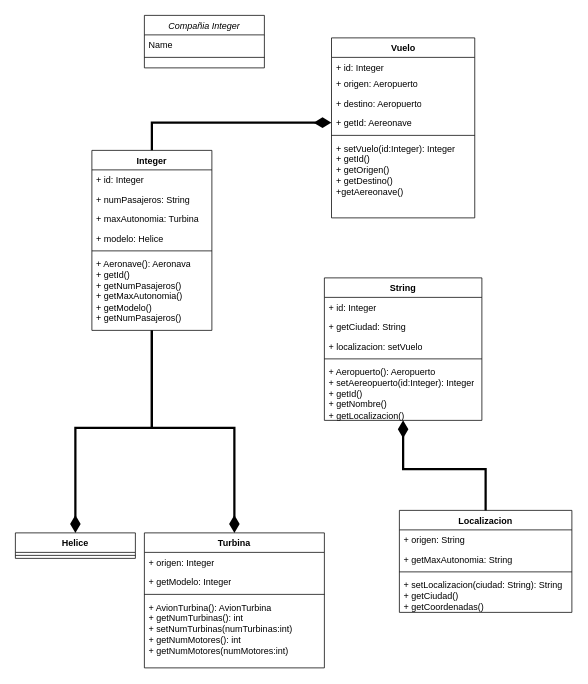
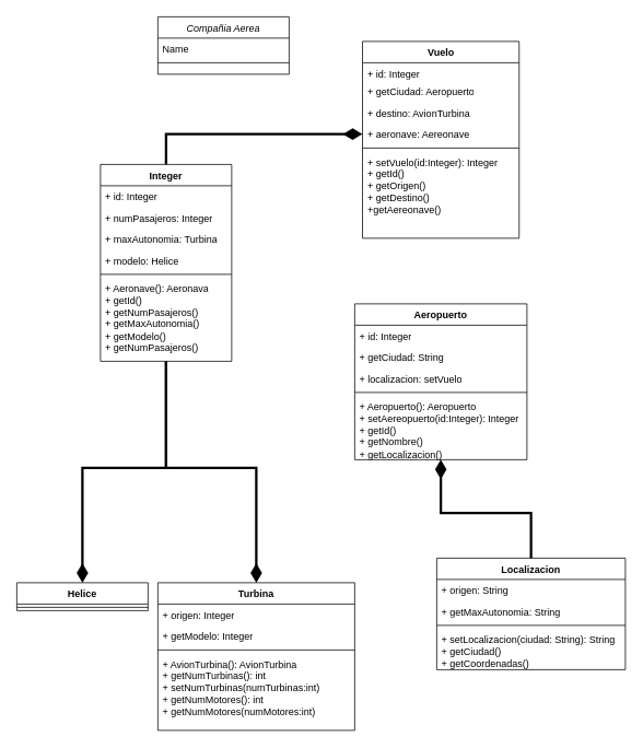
  <mxCell id="0" />
  <mxCell id="1" parent="0" />
- <mxCell id="2" value="Compañia Integer" style="swimlane;fontStyle=2;align=center;verticalAlign=top;childLayout=stackLayout;horizontal=1;startSize=26;horizontalStack=0;resizeParent=1;resizeLast=0;collapsible=1;marginBottom=0;rounded=0;shadow=0;strokeWidth=1;" parent="1" vertex="1"><mxGeometry x="192" y="20" width="160" height="70" as="geometry"><mxRectangle x="230" y="140" width="160" height="26" as="alternateBounds" /></mxGeometry></mxCell>
+ <mxCell id="2" value="Compañia Aerea" style="swimlane;fontStyle=2;align=center;verticalAlign=top;childLayout=stackLayout;horizontal=1;startSize=26;horizontalStack=0;resizeParent=1;resizeLast=0;collapsible=1;marginBottom=0;rounded=0;shadow=0;strokeWidth=1;" parent="1" vertex="1"><mxGeometry x="192" y="20" width="160" height="70" as="geometry"><mxRectangle x="230" y="140" width="160" height="26" as="alternateBounds" /></mxGeometry></mxCell>
  <mxCell id="3" value="Name" style="text;align=left;verticalAlign=top;spacingLeft=4;spacingRight=4;overflow=hidden;rotatable=0;points=[[0,0.5],[1,0.5]];portConstraint=eastwest;" parent="2" vertex="1"><mxGeometry y="26" width="160" height="26" as="geometry" /></mxCell>
  <mxCell id="4" value="" style="line;html=1;strokeWidth=1;align=left;verticalAlign=middle;spacingTop=-1;spacingLeft=3;spacingRight=3;rotatable=0;labelPosition=right;points=[];portConstraint=eastwest;" parent="2" vertex="1"><mxGeometry y="52" width="160" height="8" as="geometry" /></mxCell>
  <mxCell id="5" style="edgeStyle=orthogonalEdgeStyle;shape=connector;rounded=0;orthogonalLoop=1;jettySize=auto;html=1;entryX=0.5;entryY=0;entryDx=0;entryDy=0;labelBackgroundColor=default;strokeColor=default;strokeWidth=3;align=center;verticalAlign=middle;fontFamily=Helvetica;fontSize=11;fontColor=default;endArrow=diamondThin;endFill=1;endSize=15;" edge="1" parent="1" source="8" target="33"><mxGeometry relative="1" as="geometry" /></mxCell>
  <mxCell id="6" style="edgeStyle=orthogonalEdgeStyle;shape=connector;rounded=0;orthogonalLoop=1;jettySize=auto;html=1;entryX=0.5;entryY=0;entryDx=0;entryDy=0;labelBackgroundColor=default;strokeColor=default;strokeWidth=3;align=center;verticalAlign=middle;fontFamily=Helvetica;fontSize=11;fontColor=default;endArrow=diamondThin;endFill=1;endSize=15;" edge="1" parent="1" source="8" target="35"><mxGeometry relative="1" as="geometry" /></mxCell>
  <mxCell id="7" style="edgeStyle=orthogonalEdgeStyle;shape=connector;rounded=0;orthogonalLoop=1;jettySize=auto;html=1;entryX=0;entryY=0.5;entryDx=0;entryDy=0;labelBackgroundColor=default;strokeColor=default;strokeWidth=3;align=center;verticalAlign=middle;fontFamily=Helvetica;fontSize=11;fontColor=default;endArrow=diamondThin;endFill=1;endSize=15;" edge="1" parent="1" source="8" target="25"><mxGeometry relative="1" as="geometry" /></mxCell>
  <mxCell id="8" value="Integer" style="swimlane;fontStyle=1;align=center;verticalAlign=top;childLayout=stackLayout;horizontal=1;startSize=26;horizontalStack=0;resizeParent=1;resizeParentMax=0;resizeLast=0;collapsible=1;marginBottom=0;whiteSpace=wrap;html=1;" vertex="1" parent="1"><mxGeometry x="122" y="200" width="160" height="240" as="geometry" /></mxCell>
  <mxCell id="9" value="+ id: Integer&lt;span style=&quot;white-space: pre;&quot;&gt;&#09;&lt;/span&gt;" style="text;strokeColor=none;fillColor=none;align=left;verticalAlign=top;spacingLeft=4;spacingRight=4;overflow=hidden;rotatable=0;points=[[0,0.5],[1,0.5]];portConstraint=eastwest;whiteSpace=wrap;html=1;" vertex="1" parent="8"><mxGeometry y="26" width="160" height="26" as="geometry" /></mxCell>
- <mxCell id="10" value="+ numPasajeros: String" style="text;strokeColor=none;fillColor=none;align=left;verticalAlign=top;spacingLeft=4;spacingRight=4;overflow=hidden;rotatable=0;points=[[0,0.5],[1,0.5]];portConstraint=eastwest;whiteSpace=wrap;html=1;" vertex="1" parent="8"><mxGeometry y="52" width="160" height="26" as="geometry" /></mxCell>
+ <mxCell id="10" value="+ numPasajeros: Integer" style="text;strokeColor=none;fillColor=none;align=left;verticalAlign=top;spacingLeft=4;spacingRight=4;overflow=hidden;rotatable=0;points=[[0,0.5],[1,0.5]];portConstraint=eastwest;whiteSpace=wrap;html=1;" vertex="1" parent="8"><mxGeometry y="52" width="160" height="26" as="geometry" /></mxCell>
  <mxCell id="11" value="+ maxAutonomia: Turbina" style="text;strokeColor=none;fillColor=none;align=left;verticalAlign=top;spacingLeft=4;spacingRight=4;overflow=hidden;rotatable=0;points=[[0,0.5],[1,0.5]];portConstraint=eastwest;whiteSpace=wrap;html=1;" vertex="1" parent="8"><mxGeometry y="78" width="160" height="26" as="geometry" /></mxCell>
  <mxCell id="12" value="+ modelo: Helice" style="text;strokeColor=none;fillColor=none;align=left;verticalAlign=top;spacingLeft=4;spacingRight=4;overflow=hidden;rotatable=0;points=[[0,0.5],[1,0.5]];portConstraint=eastwest;whiteSpace=wrap;html=1;" vertex="1" parent="8"><mxGeometry y="104" width="160" height="26" as="geometry" /></mxCell>
  <mxCell id="13" value="" style="line;strokeWidth=1;fillColor=none;align=left;verticalAlign=middle;spacingTop=-1;spacingLeft=3;spacingRight=3;rotatable=0;labelPosition=right;points=[];portConstraint=eastwest;strokeColor=inherit;" vertex="1" parent="8"><mxGeometry y="130" width="160" height="8" as="geometry" /></mxCell>
  <mxCell id="14" value="+ Aeronave(): Aeronava&lt;br&gt;+ getId()&lt;br&gt;+ getNumPasajeros()&lt;br&gt;+ getMaxAutonomia()&lt;br&gt;+ getModelo()&lt;br&gt;+ getNumPasajeros()" style="text;strokeColor=none;fillColor=none;align=left;verticalAlign=top;spacingLeft=4;spacingRight=4;overflow=hidden;rotatable=0;points=[[0,0.5],[1,0.5]];portConstraint=eastwest;whiteSpace=wrap;html=1;" vertex="1" parent="8"><mxGeometry y="138" width="160" height="102" as="geometry" /></mxCell>
- <mxCell id="15" value="String" style="swimlane;fontStyle=1;align=center;verticalAlign=top;childLayout=stackLayout;horizontal=1;startSize=26;horizontalStack=0;resizeParent=1;resizeParentMax=0;resizeLast=0;collapsible=1;marginBottom=0;whiteSpace=wrap;html=1;" vertex="1" parent="1"><mxGeometry x="432" y="370" width="210" height="190" as="geometry" /></mxCell>
+ <mxCell id="15" value="Aeropuerto" style="swimlane;fontStyle=1;align=center;verticalAlign=top;childLayout=stackLayout;horizontal=1;startSize=26;horizontalStack=0;resizeParent=1;resizeParentMax=0;resizeLast=0;collapsible=1;marginBottom=0;whiteSpace=wrap;html=1;" vertex="1" parent="1"><mxGeometry x="432" y="370" width="210" height="190" as="geometry" /></mxCell>
  <mxCell id="16" value="+ id: Integer" style="text;strokeColor=none;fillColor=none;align=left;verticalAlign=top;spacingLeft=4;spacingRight=4;overflow=hidden;rotatable=0;points=[[0,0.5],[1,0.5]];portConstraint=eastwest;whiteSpace=wrap;html=1;" vertex="1" parent="15"><mxGeometry y="26" width="210" height="26" as="geometry" /></mxCell>
  <mxCell id="17" value="+ getCiudad: String" style="text;strokeColor=none;fillColor=none;align=left;verticalAlign=top;spacingLeft=4;spacingRight=4;overflow=hidden;rotatable=0;points=[[0,0.5],[1,0.5]];portConstraint=eastwest;whiteSpace=wrap;html=1;" vertex="1" parent="15"><mxGeometry y="52" width="210" height="26" as="geometry" /></mxCell>
  <mxCell id="18" value="+ localizacion: setVuelo" style="text;strokeColor=none;fillColor=none;align=left;verticalAlign=top;spacingLeft=4;spacingRight=4;overflow=hidden;rotatable=0;points=[[0,0.5],[1,0.5]];portConstraint=eastwest;whiteSpace=wrap;html=1;" vertex="1" parent="15"><mxGeometry y="78" width="210" height="26" as="geometry" /></mxCell>
  <mxCell id="19" value="" style="line;strokeWidth=1;fillColor=none;align=left;verticalAlign=middle;spacingTop=-1;spacingLeft=3;spacingRight=3;rotatable=0;labelPosition=right;points=[];portConstraint=eastwest;strokeColor=inherit;" vertex="1" parent="15"><mxGeometry y="104" width="210" height="8" as="geometry" /></mxCell>
  <mxCell id="20" value="+ Aeropuerto(): Aeropuerto&lt;br&gt;+ setAereopuerto(id:Integer): Integer&lt;br&gt;+ getId()&lt;br&gt;+ getNombre()&lt;br&gt;+ getLocalizacion()" style="text;strokeColor=none;fillColor=none;align=left;verticalAlign=top;spacingLeft=4;spacingRight=4;overflow=hidden;rotatable=0;points=[[0,0.5],[1,0.5]];portConstraint=eastwest;whiteSpace=wrap;html=1;" vertex="1" parent="15"><mxGeometry y="112" width="210" height="78" as="geometry" /></mxCell>
  <mxCell id="21" value="Vuelo" style="swimlane;fontStyle=1;align=center;verticalAlign=top;childLayout=stackLayout;horizontal=1;startSize=26;horizontalStack=0;resizeParent=1;resizeParentMax=0;resizeLast=0;collapsible=1;marginBottom=0;whiteSpace=wrap;html=1;" vertex="1" parent="1"><mxGeometry x="441.5" y="50" width="191" height="240" as="geometry" /></mxCell>
  <mxCell id="22" value="+ id: Integer&lt;span style=&quot;white-space: pre;&quot;&gt;&#09;&lt;/span&gt;" style="text;strokeColor=none;fillColor=none;align=left;verticalAlign=top;spacingLeft=4;spacingRight=4;overflow=hidden;rotatable=0;points=[[0,0.5],[1,0.5]];portConstraint=eastwest;whiteSpace=wrap;html=1;" vertex="1" parent="21"><mxGeometry y="26" width="191" height="22" as="geometry" /></mxCell>
- <mxCell id="23" value="+ origen: Aeropuerto" style="text;strokeColor=none;fillColor=none;align=left;verticalAlign=top;spacingLeft=4;spacingRight=4;overflow=hidden;rotatable=0;points=[[0,0.5],[1,0.5]];portConstraint=eastwest;whiteSpace=wrap;html=1;" vertex="1" parent="21"><mxGeometry y="48" width="191" height="26" as="geometry" /></mxCell>
- <mxCell id="24" value="+ destino: Aeropuerto" style="text;strokeColor=none;fillColor=none;align=left;verticalAlign=top;spacingLeft=4;spacingRight=4;overflow=hidden;rotatable=0;points=[[0,0.5],[1,0.5]];portConstraint=eastwest;whiteSpace=wrap;html=1;" vertex="1" parent="21"><mxGeometry y="74" width="191" height="26" as="geometry" /></mxCell>
- <mxCell id="25" value="+ getId: Aereonave" style="text;strokeColor=none;fillColor=none;align=left;verticalAlign=top;spacingLeft=4;spacingRight=4;overflow=hidden;rotatable=0;points=[[0,0.5],[1,0.5]];portConstraint=eastwest;whiteSpace=wrap;html=1;" vertex="1" parent="21"><mxGeometry y="100" width="191" height="26" as="geometry" /></mxCell>
+ <mxCell id="23" value="+ getCiudad: Aeropuerto" style="text;strokeColor=none;fillColor=none;align=left;verticalAlign=top;spacingLeft=4;spacingRight=4;overflow=hidden;rotatable=0;points=[[0,0.5],[1,0.5]];portConstraint=eastwest;whiteSpace=wrap;html=1;" vertex="1" parent="21"><mxGeometry y="48" width="191" height="26" as="geometry" /></mxCell>
+ <mxCell id="24" value="+ destino: AvionTurbina" style="text;strokeColor=none;fillColor=none;align=left;verticalAlign=top;spacingLeft=4;spacingRight=4;overflow=hidden;rotatable=0;points=[[0,0.5],[1,0.5]];portConstraint=eastwest;whiteSpace=wrap;html=1;" vertex="1" parent="21"><mxGeometry y="74" width="191" height="26" as="geometry" /></mxCell>
+ <mxCell id="25" value="+ aeronave: Aereonave" style="text;strokeColor=none;fillColor=none;align=left;verticalAlign=top;spacingLeft=4;spacingRight=4;overflow=hidden;rotatable=0;points=[[0,0.5],[1,0.5]];portConstraint=eastwest;whiteSpace=wrap;html=1;" vertex="1" parent="21"><mxGeometry y="100" width="191" height="26" as="geometry" /></mxCell>
  <mxCell id="26" value="" style="line;strokeWidth=1;fillColor=none;align=left;verticalAlign=middle;spacingTop=-1;spacingLeft=3;spacingRight=3;rotatable=0;labelPosition=right;points=[];portConstraint=eastwest;strokeColor=inherit;" vertex="1" parent="21"><mxGeometry y="126" width="191" height="8" as="geometry" /></mxCell>
  <mxCell id="27" value="+ setVuelo(id:Integer): Integer&lt;br&gt;+ getId()&lt;br&gt;+ getOrigen()&amp;nbsp;&lt;br&gt;+ getDestino()&lt;br&gt;+getAereonave()" style="text;strokeColor=none;fillColor=none;align=left;verticalAlign=top;spacingLeft=4;spacingRight=4;overflow=hidden;rotatable=0;points=[[0,0.5],[1,0.5]];portConstraint=eastwest;whiteSpace=wrap;html=1;" vertex="1" parent="21"><mxGeometry y="134" width="191" height="106" as="geometry" /></mxCell>
  <mxCell id="28" value="Localizacion" style="swimlane;fontStyle=1;align=center;verticalAlign=top;childLayout=stackLayout;horizontal=1;startSize=26;horizontalStack=0;resizeParent=1;resizeParentMax=0;resizeLast=0;collapsible=1;marginBottom=0;whiteSpace=wrap;html=1;" vertex="1" parent="1"><mxGeometry x="532" y="680" width="230" height="136" as="geometry" /></mxCell>
  <mxCell id="29" value="+ origen: String" style="text;strokeColor=none;fillColor=none;align=left;verticalAlign=top;spacingLeft=4;spacingRight=4;overflow=hidden;rotatable=0;points=[[0,0.5],[1,0.5]];portConstraint=eastwest;whiteSpace=wrap;html=1;" vertex="1" parent="28"><mxGeometry y="26" width="230" height="26" as="geometry" /></mxCell>
  <mxCell id="30" value="+ getMaxAutonomia: String" style="text;strokeColor=none;fillColor=none;align=left;verticalAlign=top;spacingLeft=4;spacingRight=4;overflow=hidden;rotatable=0;points=[[0,0.5],[1,0.5]];portConstraint=eastwest;whiteSpace=wrap;html=1;" vertex="1" parent="28"><mxGeometry y="52" width="230" height="26" as="geometry" /></mxCell>
  <mxCell id="31" value="" style="line;strokeWidth=1;fillColor=none;align=left;verticalAlign=middle;spacingTop=-1;spacingLeft=3;spacingRight=3;rotatable=0;labelPosition=right;points=[];portConstraint=eastwest;strokeColor=inherit;" vertex="1" parent="28"><mxGeometry y="78" width="230" height="8" as="geometry" /></mxCell>
  <mxCell id="32" value="+ setLocalizacion(ciudad: String): String&lt;br&gt;+ getCiudad()&lt;br&gt;+ getCoordenadas()" style="text;strokeColor=none;fillColor=none;align=left;verticalAlign=top;spacingLeft=4;spacingRight=4;overflow=hidden;rotatable=0;points=[[0,0.5],[1,0.5]];portConstraint=eastwest;whiteSpace=wrap;html=1;" vertex="1" parent="28"><mxGeometry y="86" width="230" height="50" as="geometry" /></mxCell>
  <mxCell id="33" value="Helice" style="swimlane;fontStyle=1;align=center;verticalAlign=top;childLayout=stackLayout;horizontal=1;startSize=26;horizontalStack=0;resizeParent=1;resizeParentMax=0;resizeLast=0;collapsible=1;marginBottom=0;whiteSpace=wrap;html=1;" vertex="1" parent="1"><mxGeometry x="20" y="710" width="160" height="34" as="geometry" /></mxCell>
  <mxCell id="34" value="" style="line;strokeWidth=1;fillColor=none;align=left;verticalAlign=middle;spacingTop=-1;spacingLeft=3;spacingRight=3;rotatable=0;labelPosition=right;points=[];portConstraint=eastwest;strokeColor=inherit;" vertex="1" parent="33"><mxGeometry y="26" width="160" height="8" as="geometry" /></mxCell>
  <mxCell id="35" value="Turbina" style="swimlane;fontStyle=1;align=center;verticalAlign=top;childLayout=stackLayout;horizontal=1;startSize=26;horizontalStack=0;resizeParent=1;resizeParentMax=0;resizeLast=0;collapsible=1;marginBottom=0;whiteSpace=wrap;html=1;" vertex="1" parent="1"><mxGeometry x="192" y="710" width="240" height="180" as="geometry" /></mxCell>
  <mxCell id="36" value="+ origen: Integer" style="text;strokeColor=none;fillColor=none;align=left;verticalAlign=top;spacingLeft=4;spacingRight=4;overflow=hidden;rotatable=0;points=[[0,0.5],[1,0.5]];portConstraint=eastwest;whiteSpace=wrap;html=1;" vertex="1" parent="35"><mxGeometry y="26" width="240" height="26" as="geometry" /></mxCell>
  <mxCell id="37" value="+ getModelo: Integer" style="text;strokeColor=none;fillColor=none;align=left;verticalAlign=top;spacingLeft=4;spacingRight=4;overflow=hidden;rotatable=0;points=[[0,0.5],[1,0.5]];portConstraint=eastwest;whiteSpace=wrap;html=1;" vertex="1" parent="35"><mxGeometry y="52" width="240" height="26" as="geometry" /></mxCell>
  <mxCell id="38" value="" style="line;strokeWidth=1;fillColor=none;align=left;verticalAlign=middle;spacingTop=-1;spacingLeft=3;spacingRight=3;rotatable=0;labelPosition=right;points=[];portConstraint=eastwest;strokeColor=inherit;" vertex="1" parent="35"><mxGeometry y="78" width="240" height="8" as="geometry" /></mxCell>
  <mxCell id="39" value="+ AvionTurbina(): AvionTurbina&lt;br&gt;+ getNumTurbinas(): int&lt;br&gt;+ setNumTurbinas(numTurbinas:int)&lt;br&gt;+ getNumMotores(): int&lt;br&gt;+ getNumMotores(numMotores:int)" style="text;strokeColor=none;fillColor=none;align=left;verticalAlign=top;spacingLeft=4;spacingRight=4;overflow=hidden;rotatable=0;points=[[0,0.5],[1,0.5]];portConstraint=eastwest;whiteSpace=wrap;html=1;" vertex="1" parent="35"><mxGeometry y="86" width="240" height="94" as="geometry" /></mxCell>
  <mxCell id="40" style="edgeStyle=orthogonalEdgeStyle;shape=connector;rounded=0;orthogonalLoop=1;jettySize=auto;html=1;entryX=0.5;entryY=1;entryDx=0;entryDy=0;entryPerimeter=0;labelBackgroundColor=default;strokeColor=default;strokeWidth=3;align=center;verticalAlign=middle;fontFamily=Helvetica;fontSize=11;fontColor=default;endArrow=diamondThin;endFill=1;endSize=15;" edge="1" parent="1" source="28" target="20"><mxGeometry relative="1" as="geometry" /></mxCell>
